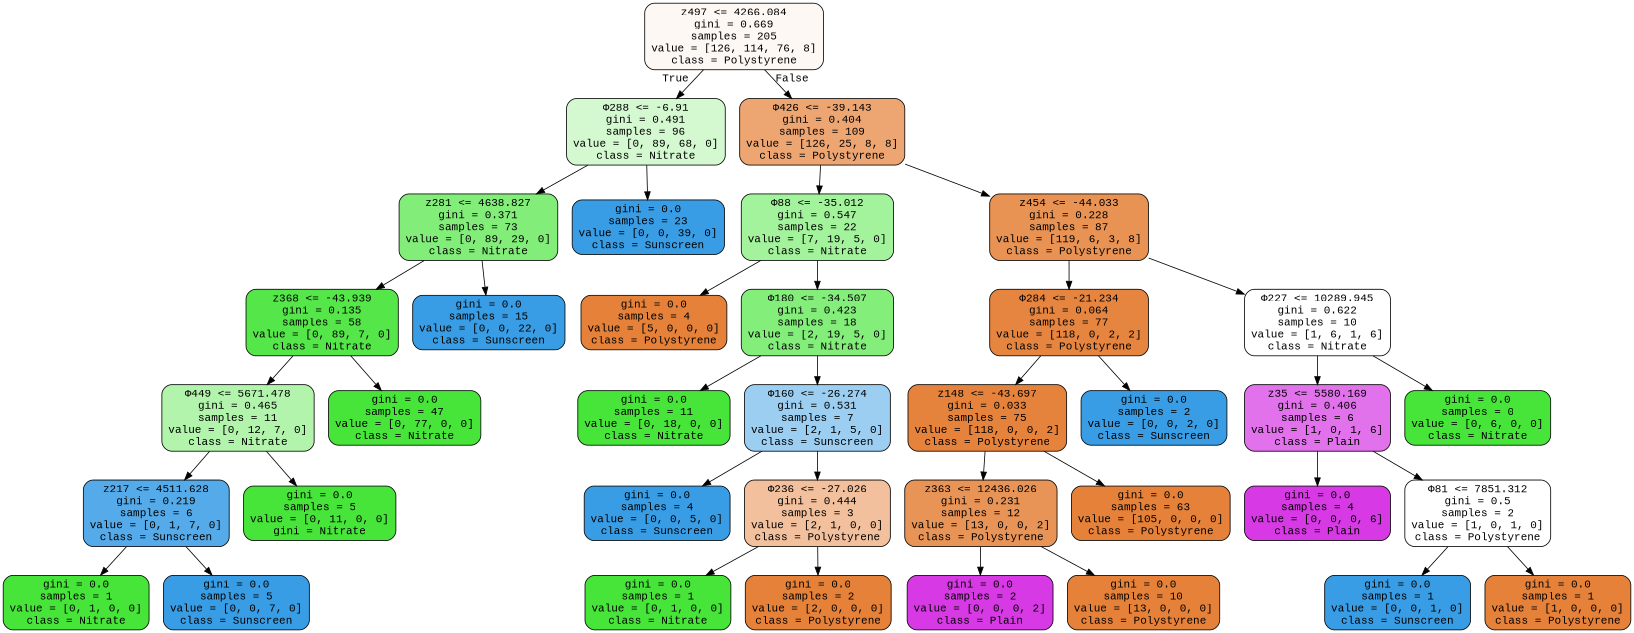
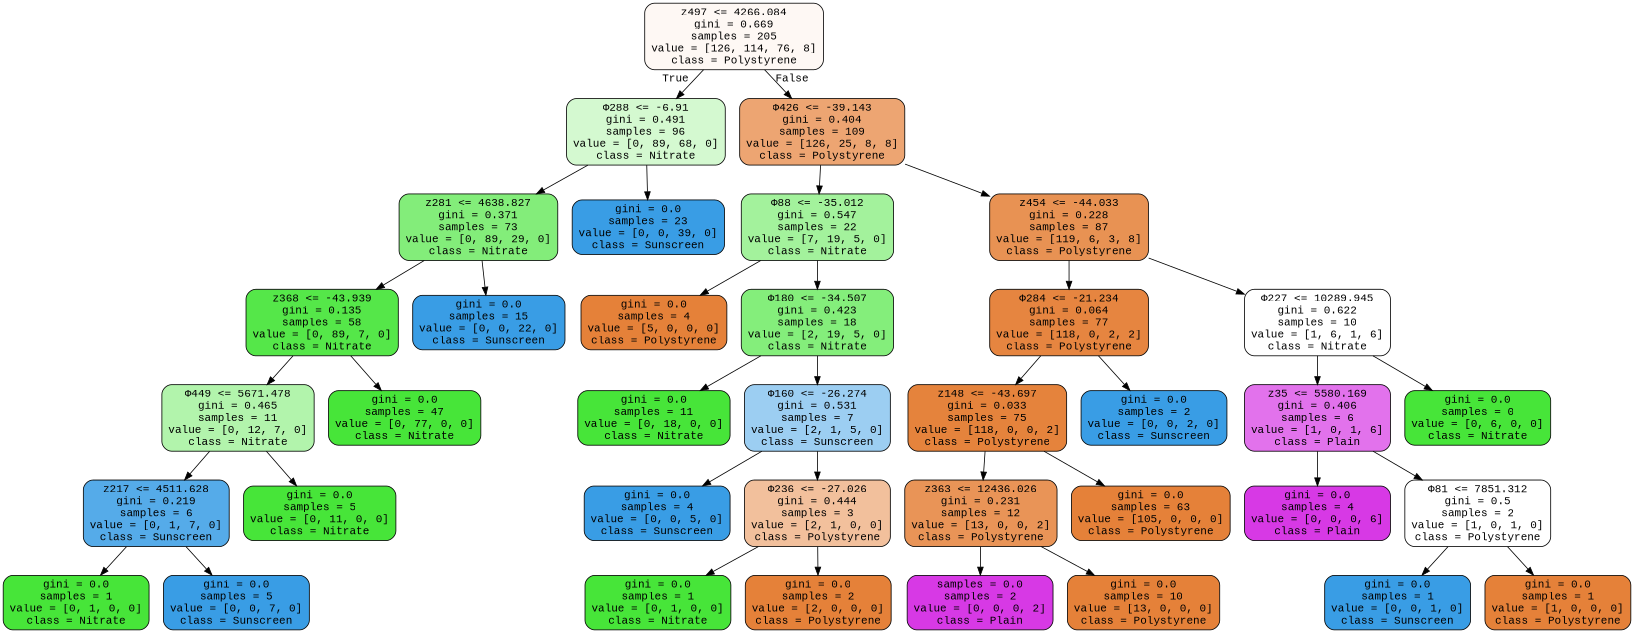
  digraph {
    fontname="Liberation Mono"
    node [color=black fillcolor="#399de5" fontname="Liberation Mono" shape=box style="filled, rounded"]
    edge [fontname="Liberation Mono"]
    n1 [fillcolor="#fef8f4" label="z497 <= 4266.084\ngini = 0.669\nsamples = 205\nvalue = [126, 114, 76, 8]\nclass = Polystyrene"]
    n2 [fillcolor="#d4f9d0" label="Φ288 <= -6.91\ngini = 0.491\nsamples = 96\nvalue = [0, 89, 68, 0]\nclass = Nitrate"]
    n3 [fillcolor="#eda572" label="Φ426 <= -39.143\ngini = 0.404\nsamples = 109\nvalue = [126, 25, 8, 8]\nclass = Polystyrene"]
    n4 [fillcolor="#83ed7a" label="z281 <= 4638.827\ngini = 0.371\nsamples = 73\nvalue = [0, 89, 29, 0]\nclass = Nitrate"]
    n5 [label="gini = 0.0\nsamples = 23\nvalue = [0, 0, 39, 0]\nclass = Sunscreen"]
    n6 [fillcolor="#a3f29c" label="Φ88 <= -35.012\ngini = 0.547\nsamples = 22\nvalue = [7, 19, 5, 0]\nclass = Nitrate"]
    n7 [fillcolor="#e89253" label="z454 <= -44.033\ngini = 0.228\nsamples = 87\nvalue = [119, 6, 3, 8]\nclass = Polystyrene"]
    n8 [fillcolor="#55e749" label="z368 <= -43.939\ngini = 0.135\nsamples = 58\nvalue = [0, 89, 7, 0]\nclass = Nitrate"]
    n9 [label="gini = 0.0\nsamples = 15\nvalue = [0, 0, 22, 0]\nclass = Sunscreen"]
    n10 [fillcolor="#b2f4ac" label="Φ449 <= 5671.478\ngini = 0.465\nsamples = 11\nvalue = [0, 12, 7, 0]\nclass = Nitrate"]
    n11 [fillcolor="#47e539" label="gini = 0.0\nsamples = 47\nvalue = [0, 77, 0, 0]\nclass = Nitrate"]
    n12 [fillcolor="#55abe9" label="z217 <= 4511.628\ngini = 0.219\nsamples = 6\nvalue = [0, 1, 7, 0]\nclass = Sunscreen"]
-   n13 [fillcolor="#47e539" label="gini = 0.0\nsamples = 5\nvalue = [0, 11, 0, 0]\ngini = Nitrate"]
+   n13 [fillcolor="#47e539" label="gini = 0.0\nsamples = 5\nvalue = [0, 11, 0, 0]\nclass = Nitrate"]
    n14 [fillcolor="#47e539" label="gini = 0.0\nsamples = 1\nvalue = [0, 1, 0, 0]\nclass = Nitrate"]
    n15 [label="gini = 0.0\nsamples = 5\nvalue = [0, 0, 7, 0]\nclass = Sunscreen"]
    n16 [fillcolor="#e58139" label="gini = 0.0\nsamples = 4\nvalue = [5, 0, 0, 0]\nclass = Polystyrene"]
    n17 [fillcolor="#84ee7b" label="Φ180 <= -34.507\ngini = 0.423\nsamples = 18\nvalue = [2, 19, 5, 0]\nclass = Nitrate"]
    n18 [fillcolor="#e68540" label="Φ284 <= -21.234\ngini = 0.064\nsamples = 77\nvalue = [118, 0, 2, 2]\nclass = Polystyrene"]
    n19 [fillcolor="#ffffff" label="Φ227 <= 10289.945\ngini = 0.622\nsamples = 10\nvalue = [1, 6, 1, 6]\nclass = Nitrate"]
    n20 [fillcolor="#47e539" label="gini = 0.0\nsamples = 11\nvalue = [0, 18, 0, 0]\nclass = Nitrate"]
    n21 [fillcolor="#9ccef2" label="Φ160 <= -26.274\ngini = 0.531\nsamples = 7\nvalue = [2, 1, 5, 0]\nclass = Sunscreen"]
    n22 [label="gini = 0.0\nsamples = 4\nvalue = [0, 0, 5, 0]\nclass = Sunscreen"]
    n23 [fillcolor="#f2c09c" label="Φ236 <= -27.026\ngini = 0.444\nsamples = 3\nvalue = [2, 1, 0, 0]\nclass = Polystyrene"]
    n24 [fillcolor="#47e539" label="gini = 0.0\nsamples = 1\nvalue = [0, 1, 0, 0]\nclass = Nitrate"]
    n25 [fillcolor="#e58139" label="gini = 0.0\nsamples = 2\nvalue = [2, 0, 0, 0]\nclass = Polystyrene"]
    n26 [fillcolor="#e5833c" label="z148 <= -43.697\ngini = 0.033\nsamples = 75\nvalue = [118, 0, 0, 2]\nclass = Polystyrene"]
    n27 [label="gini = 0.0\nsamples = 2\nvalue = [0, 0, 2, 0]\nclass = Sunscreen"]
    n28 [fillcolor="#e272ec" label="z35 <= 5580.169\ngini = 0.406\nsamples = 6\nvalue = [1, 0, 1, 6]\nclass = Plain"]
    n29 [fillcolor="#47e539" label="gini = 0.0\nsamples = 0\nvalue = [0, 6, 0, 0]\nclass = Nitrate"]
    n30 [fillcolor="#e99457" label="z363 <= 12436.026\ngini = 0.231\nsamples = 12\nvalue = [13, 0, 0, 2]\nclass = Polystyrene"]
    n31 [fillcolor="#e58139" label="gini = 0.0\nsamples = 63\nvalue = [105, 0, 0, 0]\nclass = Polystyrene"]
-   n32 [fillcolor="#d739e5" label="gini = 0.0\nsamples = 2\nvalue = [0, 0, 0, 2]\nclass = Plain"]
+   n32 [fillcolor="#d739e5" label="samples = 0.0\nsamples = 2\nvalue = [0, 0, 0, 2]\nclass = Plain"]
    n33 [fillcolor="#e58139" label="gini = 0.0\nsamples = 10\nvalue = [13, 0, 0, 0]\nclass = Polystyrene"]
    n34 [fillcolor="#d739e5" label="gini = 0.0\nsamples = 4\nvalue = [0, 0, 0, 6]\nclass = Plain"]
    n35 [fillcolor="#ffffff" label="Φ81 <= 7851.312\ngini = 0.5\nsamples = 2\nvalue = [1, 0, 1, 0]\nclass = Polystyrene"]
    n36 [label="gini = 0.0\nsamples = 1\nvalue = [0, 0, 1, 0]\nclass = Sunscreen"]
    n37 [fillcolor="#e58139" label="gini = 0.0\nsamples = 1\nvalue = [1, 0, 0, 0]\nclass = Polystyrene"]
    n1 -> n2 [headlabel=True labelangle=45 labeldistance=2.5]
    n1 -> n3 [headlabel=False labelangle=-45 labeldistance=2.5]
    n2 -> n4
    n2 -> n5
    n3 -> n6
    n3 -> n7
    n4 -> n8
    n4 -> n9
    n6 -> n16
    n6 -> n17
    n7 -> n18
    n7 -> n19
    n8 -> n10
    n8 -> n11
    n10 -> n12
    n10 -> n13
    n12 -> n14
    n12 -> n15
    n17 -> n20
    n17 -> n21
    n18 -> n26
    n18 -> n27
    n19 -> n28
    n19 -> n29
    n21 -> n22
    n21 -> n23
    n23 -> n24
    n23 -> n25
    n26 -> n30
    n26 -> n31
    n28 -> n34
    n28 -> n35
    n30 -> n32
    n30 -> n33
    n35 -> n36
    n35 -> n37
  }
